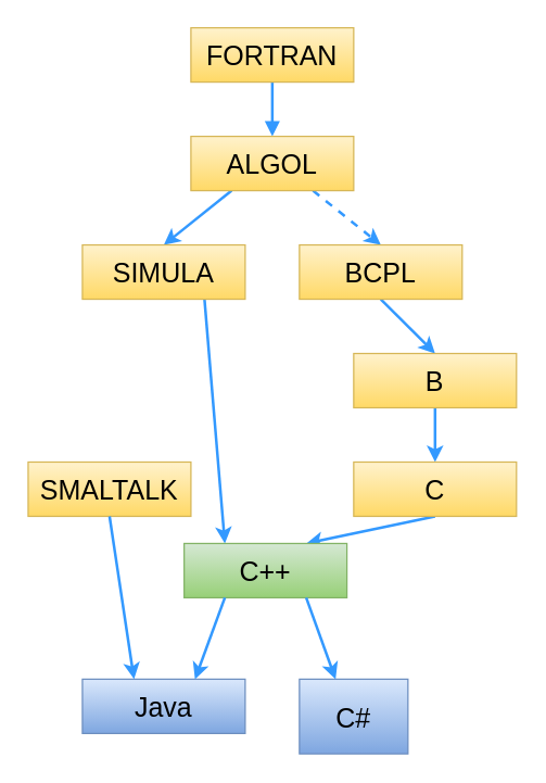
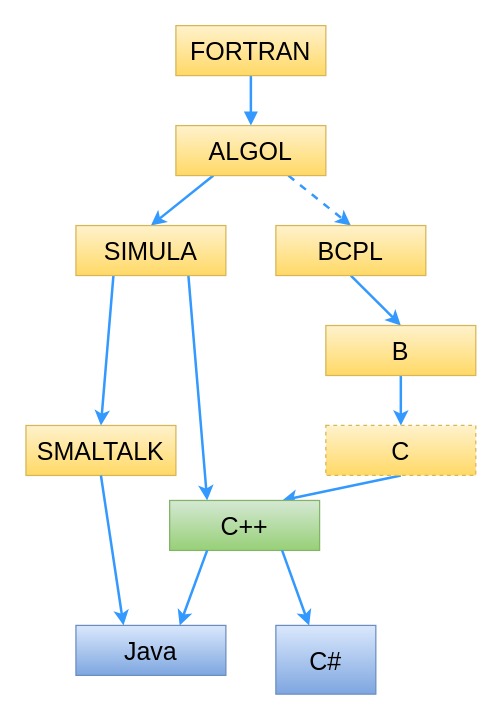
  <mxCell id="0" />
  <mxCell id="1" parent="0" />
  <mxCell id="2" style="rounded=0;orthogonalLoop=1;jettySize=auto;html=1;exitX=0.5;exitY=1;exitDx=0;exitDy=0;entryX=0.5;entryY=0;entryDx=0;entryDy=0;strokeColor=#3399FF;endArrow=block;endFill=1;strokeWidth=2;fontColor=#000000;fontSize=20;" edge="1" parent="1" source="3" target="6"><mxGeometry relative="1" as="geometry" /></mxCell>
  <mxCell id="3" value="FORTRAN" style="rounded=0;whiteSpace=wrap;html=1;fontStyle=0;fontSize=20;fillColor=#fff2cc;strokeColor=#d6b656;gradientColor=#ffd966;fontColor=#000000;" vertex="1" parent="1"><mxGeometry x="140" y="20" width="120" height="40" as="geometry" /></mxCell>
  <mxCell id="4" style="rounded=0;orthogonalLoop=1;jettySize=auto;html=1;exitX=0.25;exitY=1;exitDx=0;exitDy=0;entryX=0.5;entryY=0;entryDx=0;entryDy=0;strokeColor=#3399FF;strokeWidth=2;fontColor=#000000;fontSize=20;" edge="1" parent="1" source="6" target="9"><mxGeometry relative="1" as="geometry" /></mxCell>
  <mxCell id="5" style="rounded=0;orthogonalLoop=1;jettySize=auto;html=1;exitX=0.75;exitY=1;exitDx=0;exitDy=0;entryX=0.5;entryY=0;entryDx=0;entryDy=0;strokeColor=#3399FF;strokeWidth=2;fontColor=#000000;fontSize=20;dashed=1;" edge="1" parent="1" source="6" target="11"><mxGeometry relative="1" as="geometry" /></mxCell>
  <mxCell id="6" value="ALGOL" style="rounded=0;whiteSpace=wrap;html=1;fontStyle=0;fontSize=20;fillColor=#fff2cc;strokeColor=#d6b656;gradientColor=#ffd966;fontColor=#000000;" vertex="1" parent="1"><mxGeometry x="140" y="100" width="120" height="40" as="geometry" /></mxCell>
+ <mxCell id="7" style="rounded=0;orthogonalLoop=1;jettySize=auto;html=1;exitX=0.25;exitY=1;exitDx=0;exitDy=0;entryX=0.5;entryY=0;entryDx=0;entryDy=0;strokeColor=#3399FF;strokeWidth=2;fontColor=#000000;fontSize=20;" edge="1" parent="1" source="9" target="17"><mxGeometry relative="1" as="geometry" /></mxCell>
  <mxCell id="8" style="rounded=0;orthogonalLoop=1;jettySize=auto;html=1;exitX=0.75;exitY=1;exitDx=0;exitDy=0;entryX=0.25;entryY=0;entryDx=0;entryDy=0;strokeColor=#3399FF;strokeWidth=2;fontColor=#000000;fontSize=20;" edge="1" parent="1" source="9" target="16"><mxGeometry relative="1" as="geometry" /></mxCell>
  <mxCell id="9" value="SIMULA" style="rounded=0;whiteSpace=wrap;html=1;fontStyle=0;fontSize=20;fillColor=#fff2cc;strokeColor=#d6b656;gradientColor=#ffd966;fontColor=#000000;" vertex="1" parent="1"><mxGeometry x="60" y="180" width="120" height="40" as="geometry" /></mxCell>
  <mxCell id="10" style="rounded=0;orthogonalLoop=1;jettySize=auto;html=1;exitX=0.5;exitY=1;exitDx=0;exitDy=0;entryX=0.5;entryY=0;entryDx=0;entryDy=0;strokeColor=#3399FF;strokeWidth=2;fontColor=#000000;fontSize=20;" edge="1" parent="1" source="11" target="13"><mxGeometry relative="1" as="geometry" /></mxCell>
  <mxCell id="11" value="BCPL" style="rounded=0;whiteSpace=wrap;html=1;fontStyle=0;fontSize=20;fillColor=#fff2cc;strokeColor=#d6b656;gradientColor=#ffd966;fontColor=#000000;" vertex="1" parent="1"><mxGeometry x="220" y="180" width="120" height="40" as="geometry" /></mxCell>
  <mxCell id="12" style="rounded=0;orthogonalLoop=1;jettySize=auto;html=1;exitX=0.5;exitY=1;exitDx=0;exitDy=0;entryX=0.5;entryY=0;entryDx=0;entryDy=0;strokeColor=#3399FF;strokeWidth=2;fontColor=#000000;fontSize=20;" edge="1" parent="1" source="13" target="15"><mxGeometry relative="1" as="geometry" /></mxCell>
  <mxCell id="13" value="B" style="rounded=0;whiteSpace=wrap;html=1;fontStyle=0;fontSize=20;fillColor=#fff2cc;strokeColor=#d6b656;gradientColor=#ffd966;fontColor=#000000;" vertex="1" parent="1"><mxGeometry x="260" y="260" width="120" height="40" as="geometry" /></mxCell>
  <mxCell id="14" style="rounded=0;orthogonalLoop=1;jettySize=auto;html=1;exitX=0.5;exitY=1;exitDx=0;exitDy=0;entryX=0.75;entryY=0;entryDx=0;entryDy=0;strokeColor=#3399FF;strokeWidth=2;fontColor=#000000;fontSize=20;" edge="1" parent="1" source="15" target="16"><mxGeometry relative="1" as="geometry" /></mxCell>
- <mxCell id="15" value="C" style="rounded=0;whiteSpace=wrap;html=1;fontStyle=0;fontSize=20;fillColor=#fff2cc;strokeColor=#d6b656;gradientColor=#ffd966;fontColor=#000000;" vertex="1" parent="1"><mxGeometry x="260" y="340" width="120" height="40" as="geometry" /></mxCell>
+ <mxCell id="15" value="C" style="rounded=0;whiteSpace=wrap;html=1;fontStyle=0;fontSize=20;fillColor=#fff2cc;strokeColor=#d6b656;gradientColor=#ffd966;fontColor=#000000;dashed=1;" vertex="1" parent="1"><mxGeometry x="260" y="340" width="120" height="40" as="geometry" /></mxCell>
  <mxCell id="16" value="C++" style="rounded=0;whiteSpace=wrap;html=1;fillColor=#d5e8d4;strokeColor=#82b366;fontStyle=0;fontSize=20;gradientColor=#97d077;fontColor=#000000;" vertex="1" parent="1"><mxGeometry x="135" y="400" width="120" height="40" as="geometry" /></mxCell>
  <mxCell id="17" value="SMALTALK" style="rounded=0;whiteSpace=wrap;html=1;fontStyle=0;fontSize=20;fillColor=#fff2cc;strokeColor=#d6b656;gradientColor=#ffd966;fontColor=#000000;" vertex="1" parent="1"><mxGeometry x="20" y="340" width="120" height="40" as="geometry" /></mxCell>
  <mxCell id="18" value="Java" style="rounded=0;whiteSpace=wrap;html=1;fontStyle=0;fontSize=20;fillColor=#dae8fc;strokeColor=#6c8ebf;gradientColor=#7ea6e0;fontColor=#000000;" vertex="1" parent="1"><mxGeometry x="60" y="500" width="120" height="40" as="geometry" /></mxCell>
  <mxCell id="19" value="C#" style="rounded=0;whiteSpace=wrap;html=1;fontStyle=0;fontSize=20;fillColor=#dae8fc;strokeColor=#6c8ebf;gradientColor=#7ea6e0;fontColor=#000000;" vertex="1" parent="1"><mxGeometry x="220" y="500" width="80" height="55" as="geometry" /></mxCell>
  <mxCell id="20" style="rounded=0;orthogonalLoop=1;jettySize=auto;html=1;exitX=0.5;exitY=1;exitDx=0;exitDy=0;entryX=0.317;entryY=0;entryDx=0;entryDy=0;entryPerimeter=0;strokeColor=#3399FF;strokeWidth=2;fontColor=#000000;fontSize=20;" edge="1" parent="1" source="17" target="18"><mxGeometry relative="1" as="geometry" /></mxCell>
  <mxCell id="21" style="rounded=0;orthogonalLoop=1;jettySize=auto;html=1;exitX=0.25;exitY=1;exitDx=0;exitDy=0;strokeColor=#3399FF;strokeWidth=2;fontColor=#000000;fontSize=20;" edge="1" parent="1" source="16"><mxGeometry relative="1" as="geometry"><mxPoint x="143" y="500" as="targetPoint" /></mxGeometry></mxCell>
  <mxCell id="22" style="rounded=0;orthogonalLoop=1;jettySize=auto;html=1;exitX=0.75;exitY=1;exitDx=0;exitDy=0;entryX=0.333;entryY=0;entryDx=0;entryDy=0;entryPerimeter=0;strokeColor=#3399FF;strokeWidth=2;fontColor=#000000;fontSize=20;" edge="1" parent="1" source="16" target="19"><mxGeometry relative="1" as="geometry" /></mxCell>
